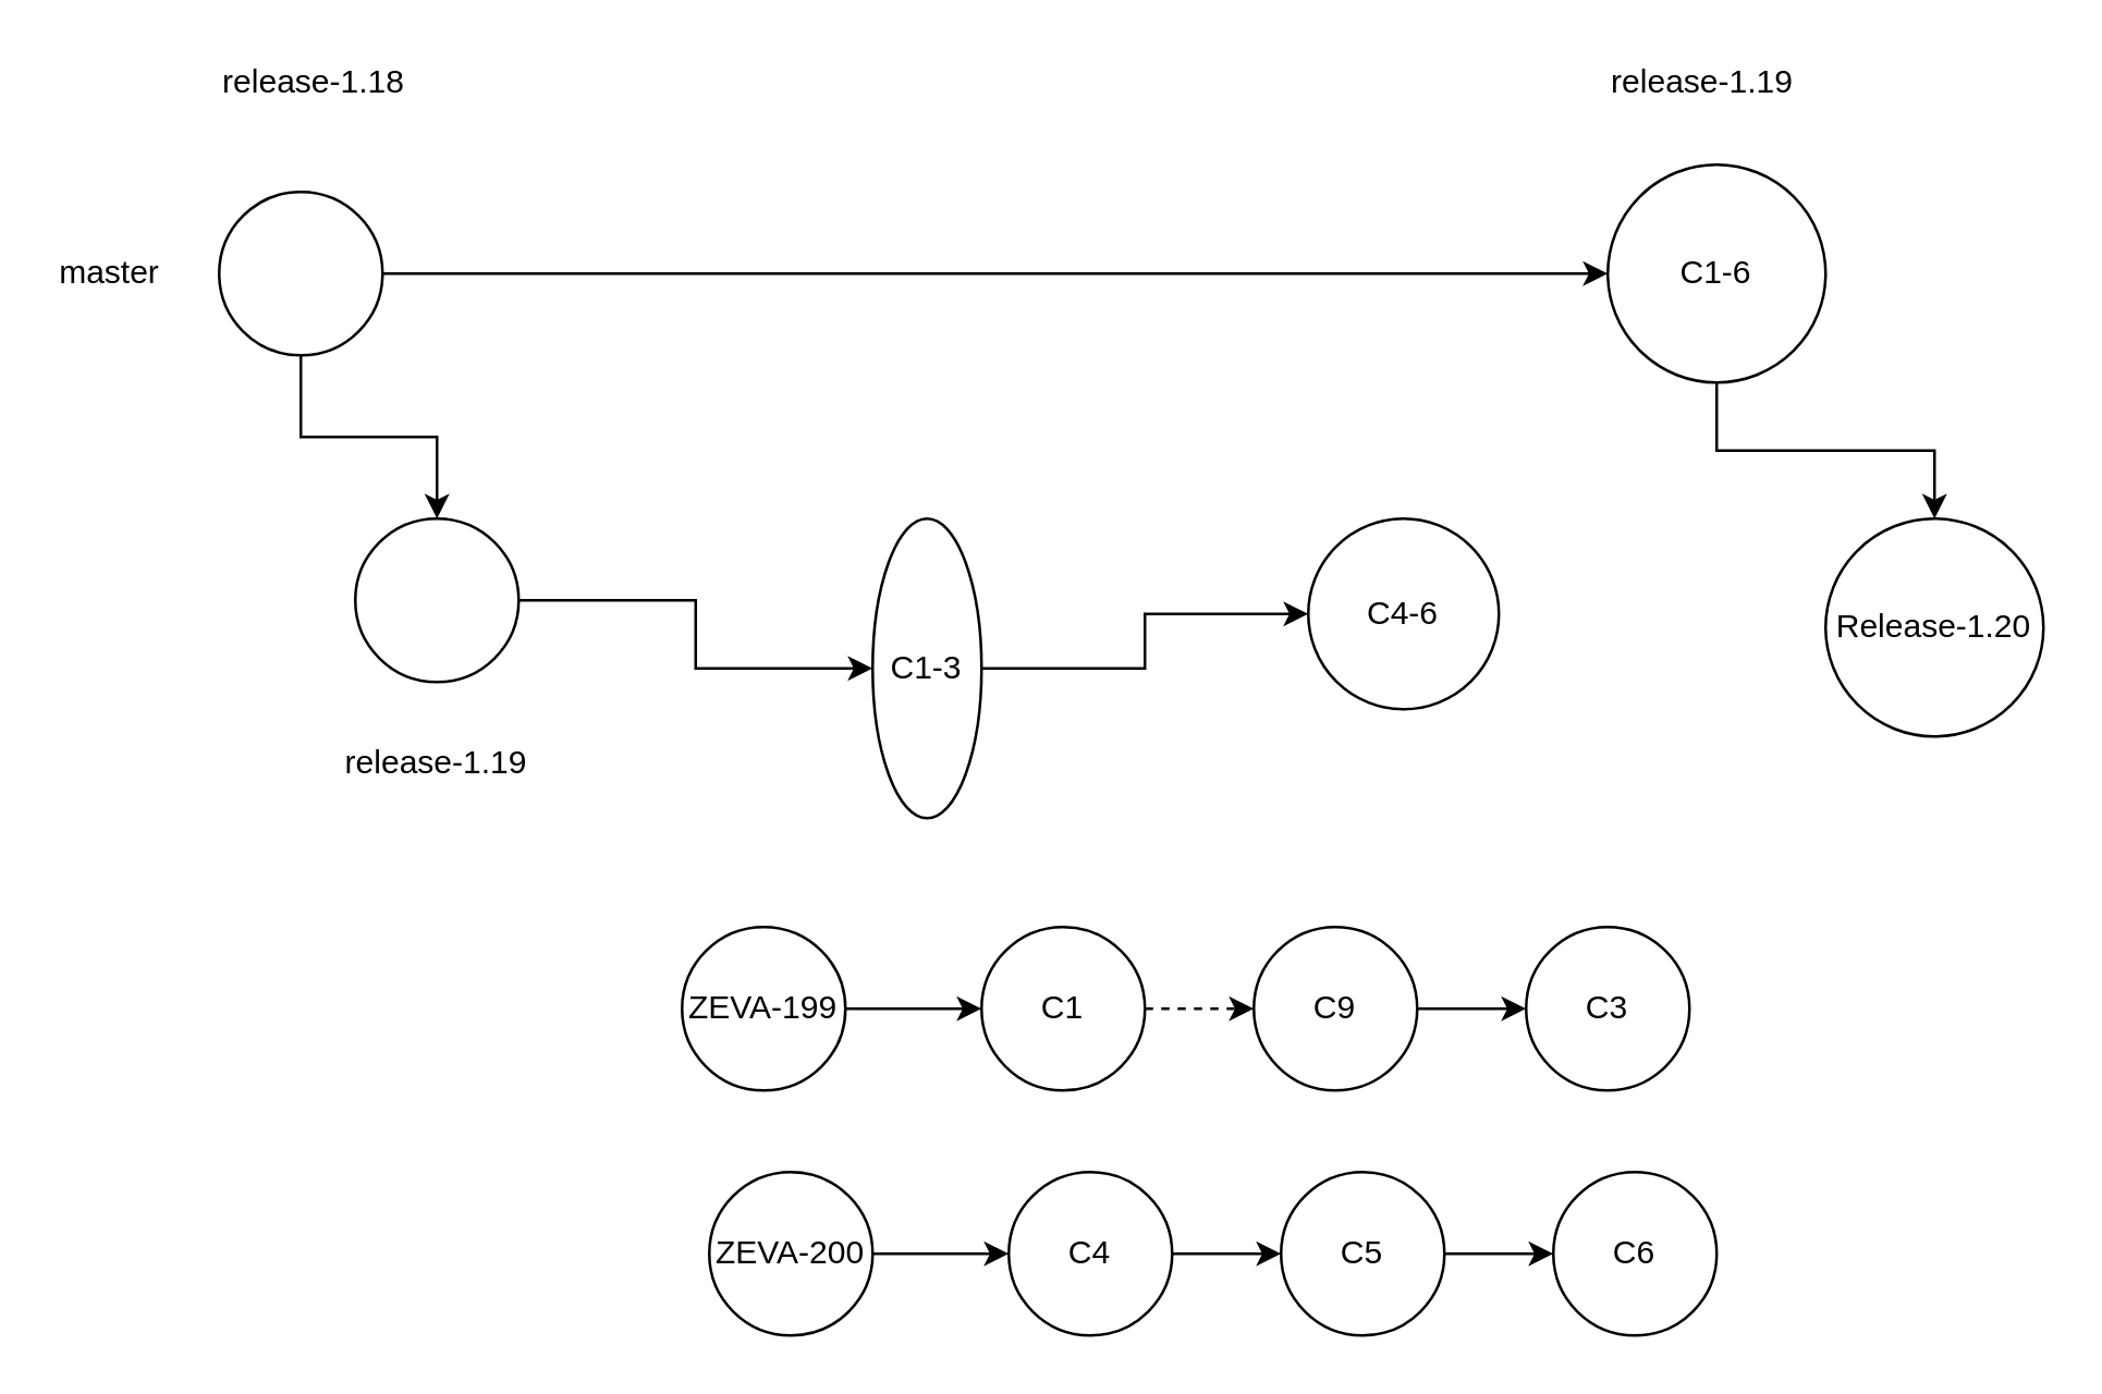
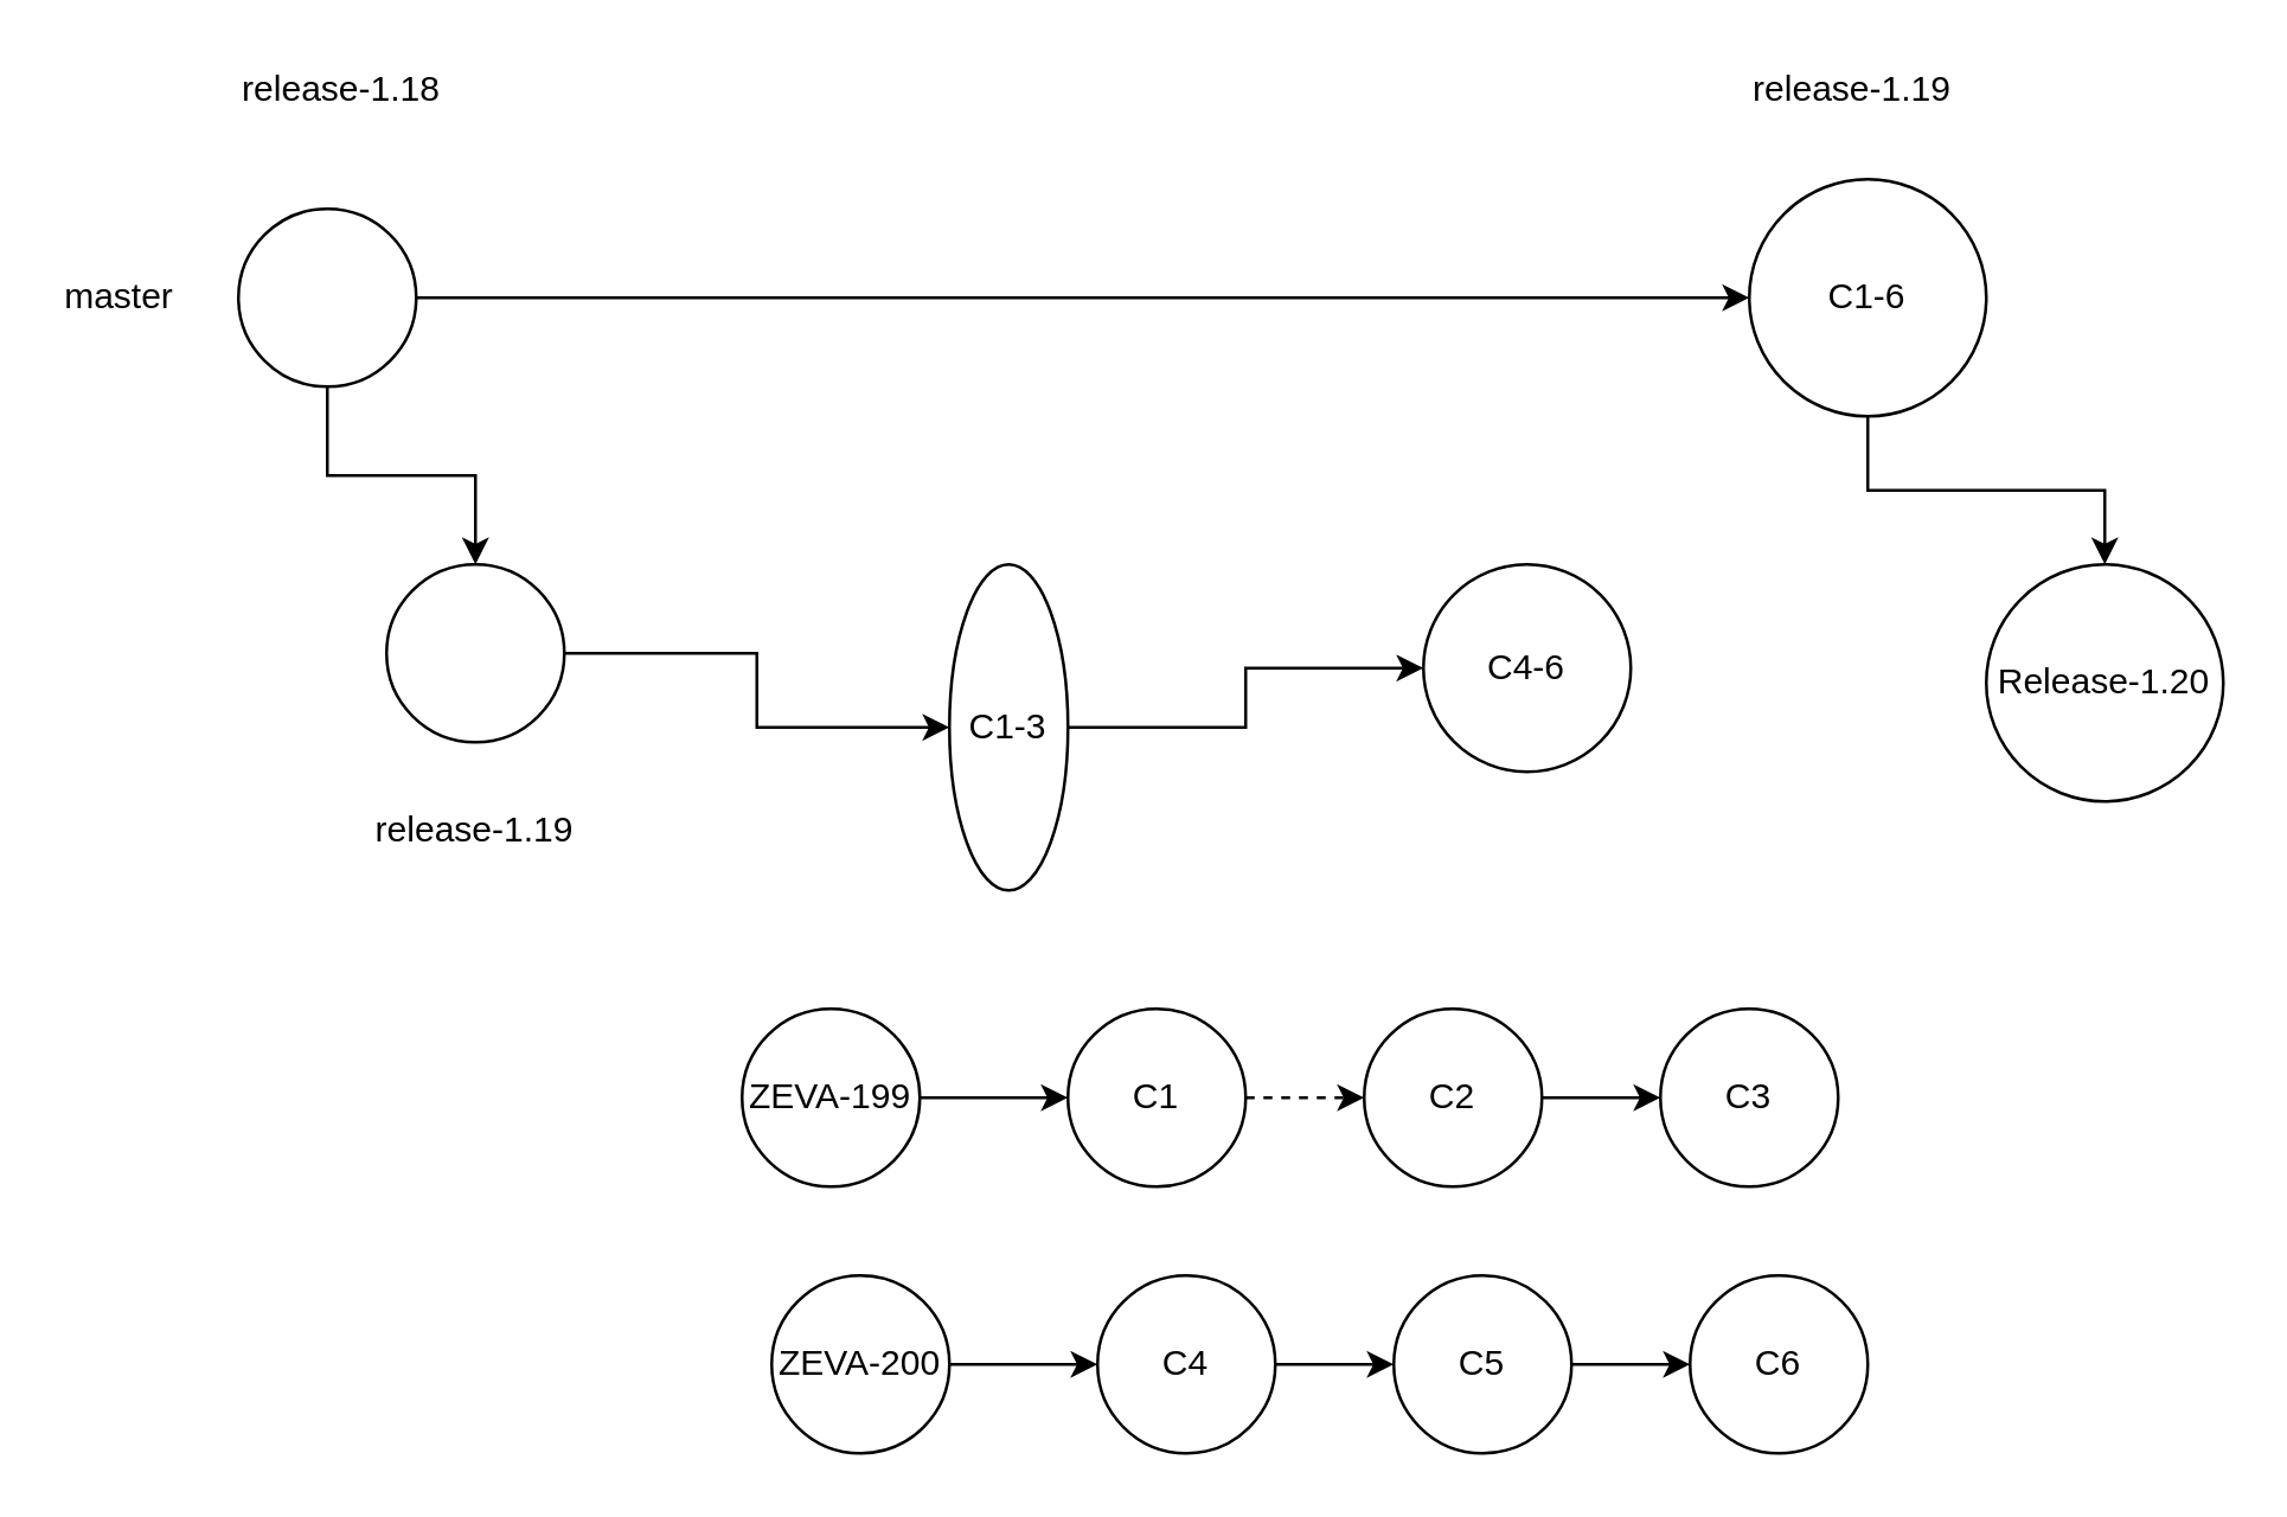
  <mxCell id="0" />
  <mxCell id="1" parent="0" />
  <mxCell id="2" style="edgeStyle=orthogonalEdgeStyle;rounded=0;orthogonalLoop=1;jettySize=auto;html=1;" edge="1" parent="1" source="4" target="28"><mxGeometry relative="1" as="geometry" /></mxCell>
  <mxCell id="3" style="edgeStyle=orthogonalEdgeStyle;rounded=0;orthogonalLoop=1;jettySize=auto;html=1;" edge="1" parent="1" source="4" target="8"><mxGeometry relative="1" as="geometry" /></mxCell>
  <mxCell id="4" value="" style="ellipse;whiteSpace=wrap;html=1;aspect=fixed;" vertex="1" parent="1"><mxGeometry x="80" y="70" width="60" height="60" as="geometry" /></mxCell>
  <mxCell id="5" value="master" style="text;html=1;strokeColor=none;fillColor=none;align=center;verticalAlign=middle;whiteSpace=wrap;rounded=0;" vertex="1" parent="1"><mxGeometry x="20" y="90" width="40" height="20" as="geometry" /></mxCell>
  <mxCell id="6" value="release-1.18" style="text;html=1;strokeColor=none;fillColor=none;align=center;verticalAlign=middle;whiteSpace=wrap;rounded=0;" vertex="1" parent="1"><mxGeometry x="80" y="20" width="70" height="20" as="geometry" /></mxCell>
  <mxCell id="7" style="edgeStyle=orthogonalEdgeStyle;rounded=0;orthogonalLoop=1;jettySize=auto;html=1;entryX=0;entryY=0.5;entryDx=0;entryDy=0;" edge="1" parent="1" source="8" target="18"><mxGeometry relative="1" as="geometry" /></mxCell>
  <mxCell id="8" value="" style="ellipse;whiteSpace=wrap;html=1;aspect=fixed;" vertex="1" parent="1"><mxGeometry x="130" y="190" width="60" height="60" as="geometry" /></mxCell>
  <mxCell id="9" value="release-1.19" style="text;html=1;strokeColor=none;fillColor=none;align=center;verticalAlign=middle;whiteSpace=wrap;rounded=0;" vertex="1" parent="1"><mxGeometry x="125" y="270" width="70" height="20" as="geometry" /></mxCell>
  <mxCell id="10" style="edgeStyle=orthogonalEdgeStyle;rounded=0;orthogonalLoop=1;jettySize=auto;html=1;entryX=0;entryY=0.5;entryDx=0;entryDy=0;" edge="1" parent="1" source="11" target="13"><mxGeometry relative="1" as="geometry" /></mxCell>
  <mxCell id="11" value="ZEVA-199" style="ellipse;whiteSpace=wrap;html=1;aspect=fixed;" vertex="1" parent="1"><mxGeometry x="250" y="340" width="60" height="60" as="geometry" /></mxCell>
  <mxCell id="12" style="edgeStyle=orthogonalEdgeStyle;rounded=0;orthogonalLoop=1;jettySize=auto;html=1;dashed=1;" edge="1" parent="1" source="13" target="15"><mxGeometry relative="1" as="geometry" /></mxCell>
  <mxCell id="13" value="C1" style="ellipse;whiteSpace=wrap;html=1;aspect=fixed;" vertex="1" parent="1"><mxGeometry x="360" y="340" width="60" height="60" as="geometry" /></mxCell>
  <mxCell id="14" style="edgeStyle=orthogonalEdgeStyle;rounded=0;orthogonalLoop=1;jettySize=auto;html=1;entryX=0;entryY=0.5;entryDx=0;entryDy=0;" edge="1" parent="1" source="15" target="16"><mxGeometry relative="1" as="geometry" /></mxCell>
- <mxCell id="15" value="C9" style="ellipse;whiteSpace=wrap;html=1;aspect=fixed;" vertex="1" parent="1"><mxGeometry x="460" y="340" width="60" height="60" as="geometry" /></mxCell>
+ <mxCell id="15" value="C2" style="ellipse;whiteSpace=wrap;html=1;aspect=fixed;" vertex="1" parent="1"><mxGeometry x="460" y="340" width="60" height="60" as="geometry" /></mxCell>
  <mxCell id="16" value="C3" style="ellipse;whiteSpace=wrap;html=1;aspect=fixed;" vertex="1" parent="1"><mxGeometry x="560" y="340" width="60" height="60" as="geometry" /></mxCell>
  <mxCell id="17" style="edgeStyle=orthogonalEdgeStyle;rounded=0;orthogonalLoop=1;jettySize=auto;html=1;exitX=1;exitY=0.5;exitDx=0;exitDy=0;" edge="1" parent="1" source="18" target="26"><mxGeometry relative="1" as="geometry" /></mxCell>
  <mxCell id="18" value="C1-3" style="ellipse;whiteSpace=wrap;html=1;aspect=fixed;" vertex="1" parent="1"><mxGeometry x="320" y="190" width="40" height="110" as="geometry" /></mxCell>
  <mxCell id="19" style="edgeStyle=orthogonalEdgeStyle;rounded=0;orthogonalLoop=1;jettySize=auto;html=1;entryX=0;entryY=0.5;entryDx=0;entryDy=0;" edge="1" parent="1" source="20" target="22"><mxGeometry relative="1" as="geometry" /></mxCell>
  <mxCell id="20" value="ZEVA-200" style="ellipse;whiteSpace=wrap;html=1;aspect=fixed;" vertex="1" parent="1"><mxGeometry x="260" y="430" width="60" height="60" as="geometry" /></mxCell>
  <mxCell id="21" style="edgeStyle=orthogonalEdgeStyle;rounded=0;orthogonalLoop=1;jettySize=auto;html=1;" edge="1" parent="1" source="22" target="24"><mxGeometry relative="1" as="geometry" /></mxCell>
  <mxCell id="22" value="C4" style="ellipse;whiteSpace=wrap;html=1;aspect=fixed;" vertex="1" parent="1"><mxGeometry x="370" y="430" width="60" height="60" as="geometry" /></mxCell>
  <mxCell id="23" style="edgeStyle=orthogonalEdgeStyle;rounded=0;orthogonalLoop=1;jettySize=auto;html=1;entryX=0;entryY=0.5;entryDx=0;entryDy=0;" edge="1" parent="1" source="24" target="25"><mxGeometry relative="1" as="geometry" /></mxCell>
  <mxCell id="24" value="C5" style="ellipse;whiteSpace=wrap;html=1;aspect=fixed;" vertex="1" parent="1"><mxGeometry x="470" y="430" width="60" height="60" as="geometry" /></mxCell>
  <mxCell id="25" value="C6" style="ellipse;whiteSpace=wrap;html=1;aspect=fixed;" vertex="1" parent="1"><mxGeometry x="570" y="430" width="60" height="60" as="geometry" /></mxCell>
  <mxCell id="26" value="C4-6" style="ellipse;whiteSpace=wrap;html=1;aspect=fixed;" vertex="1" parent="1"><mxGeometry x="480" y="190" width="70" height="70" as="geometry" /></mxCell>
  <mxCell id="27" style="edgeStyle=orthogonalEdgeStyle;rounded=0;orthogonalLoop=1;jettySize=auto;html=1;" edge="1" parent="1" source="28" target="29"><mxGeometry relative="1" as="geometry" /></mxCell>
  <mxCell id="28" value="C1-6" style="ellipse;whiteSpace=wrap;html=1;aspect=fixed;" vertex="1" parent="1"><mxGeometry x="590" y="60" width="80" height="80" as="geometry" /></mxCell>
  <mxCell id="29" value="Release-1.20" style="ellipse;whiteSpace=wrap;html=1;aspect=fixed;" vertex="1" parent="1"><mxGeometry x="670" y="190" width="80" height="80" as="geometry" /></mxCell>
  <mxCell id="30" value="release-1.19" style="text;html=1;strokeColor=none;fillColor=none;align=center;verticalAlign=middle;whiteSpace=wrap;rounded=0;" vertex="1" parent="1"><mxGeometry x="590" y="20" width="70" height="20" as="geometry" /></mxCell>
